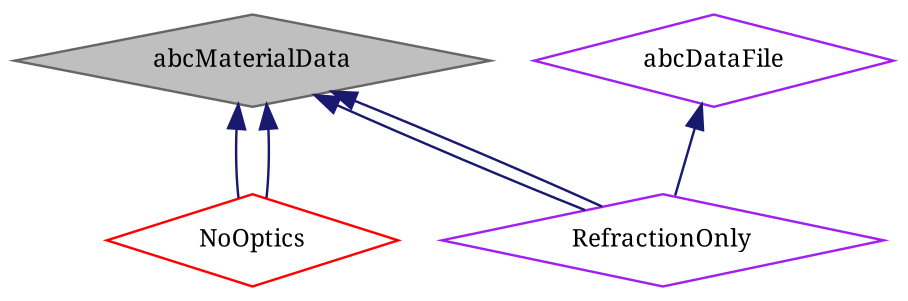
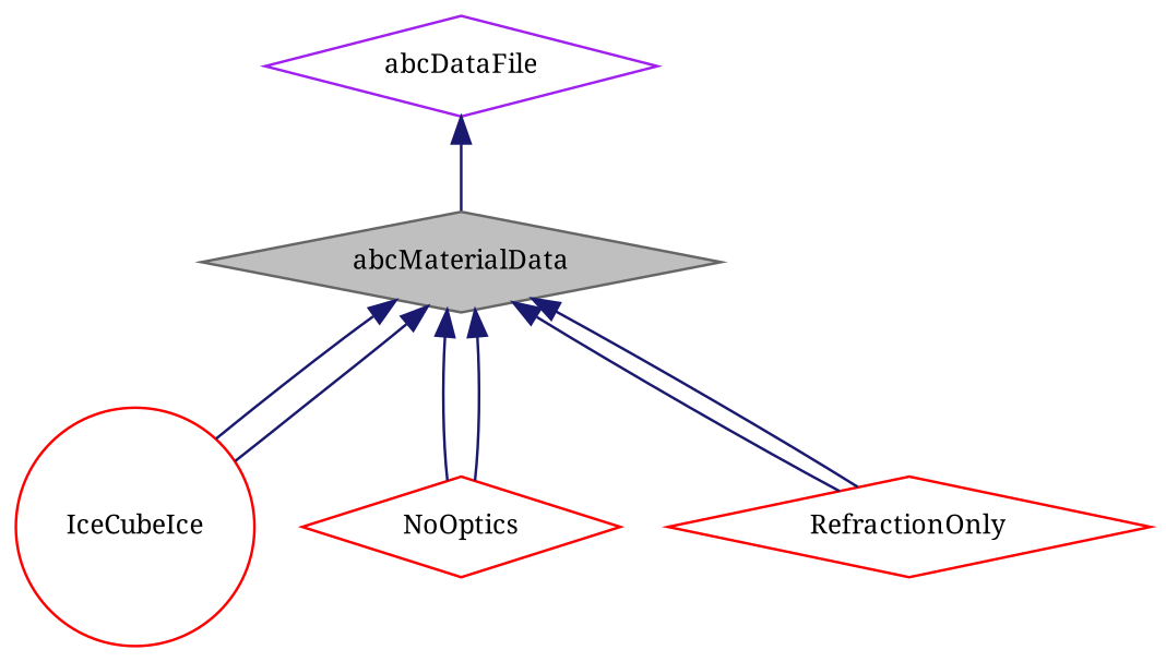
  digraph {
    fontname="Noto Serif"
    node [color=red fillcolor=white fontname="Noto Serif" fontsize=10 shape=diamond style=filled]
    edge [color=midnightblue dir=back fontname="Noto Serif" fontsize=10 labelfontname=Helvetica labelfontsize=10 style=solid]
    n1 [color=gray40 fillcolor=grey75 fontcolor=black height=0.2 label=abcMaterialData width=0.4]
+   n2 [height=0.2 label=IceCubeIce shape=circle width=0.4]
    n3 [height=0.2 label=NoOptics width=0.4]
-   n4 [color=purple height=0.2 label=RefractionOnly width=0.4]
+   n4 [height=0.2 label=RefractionOnly width=0.4]
    n5 [color=purple height=0.2 label=abcDataFile width=0.4]
+   n1 -> n2
+   n1 -> n2
    n1 -> n3
    n1 -> n3
    n1 -> n4
    n1 -> n4
-   n5 -> n4
+   n5 -> n1
  }
